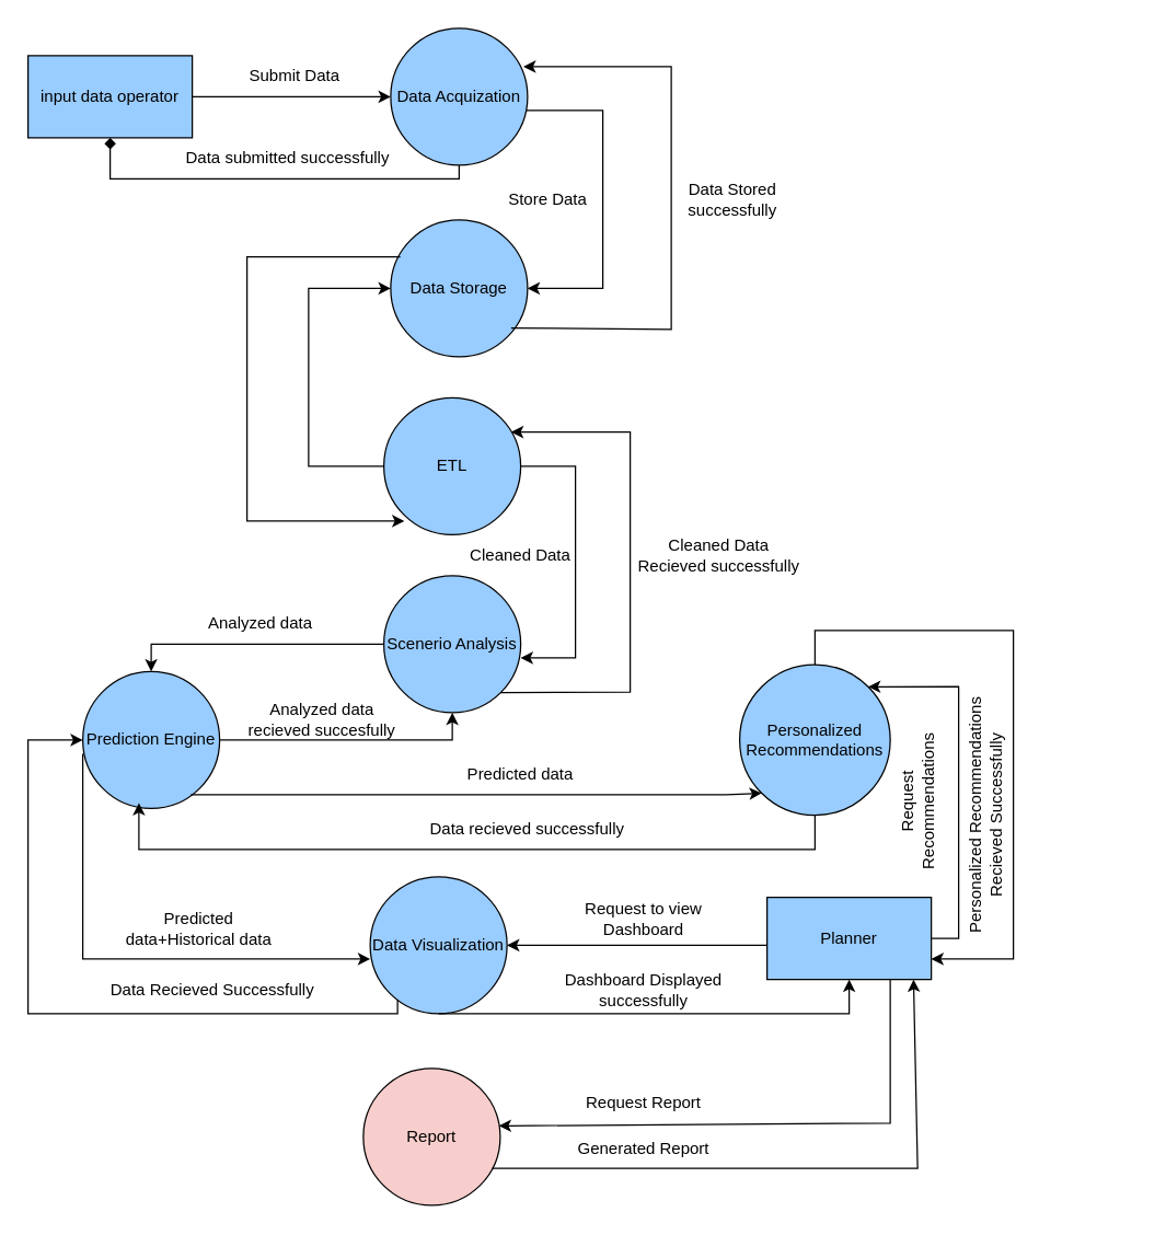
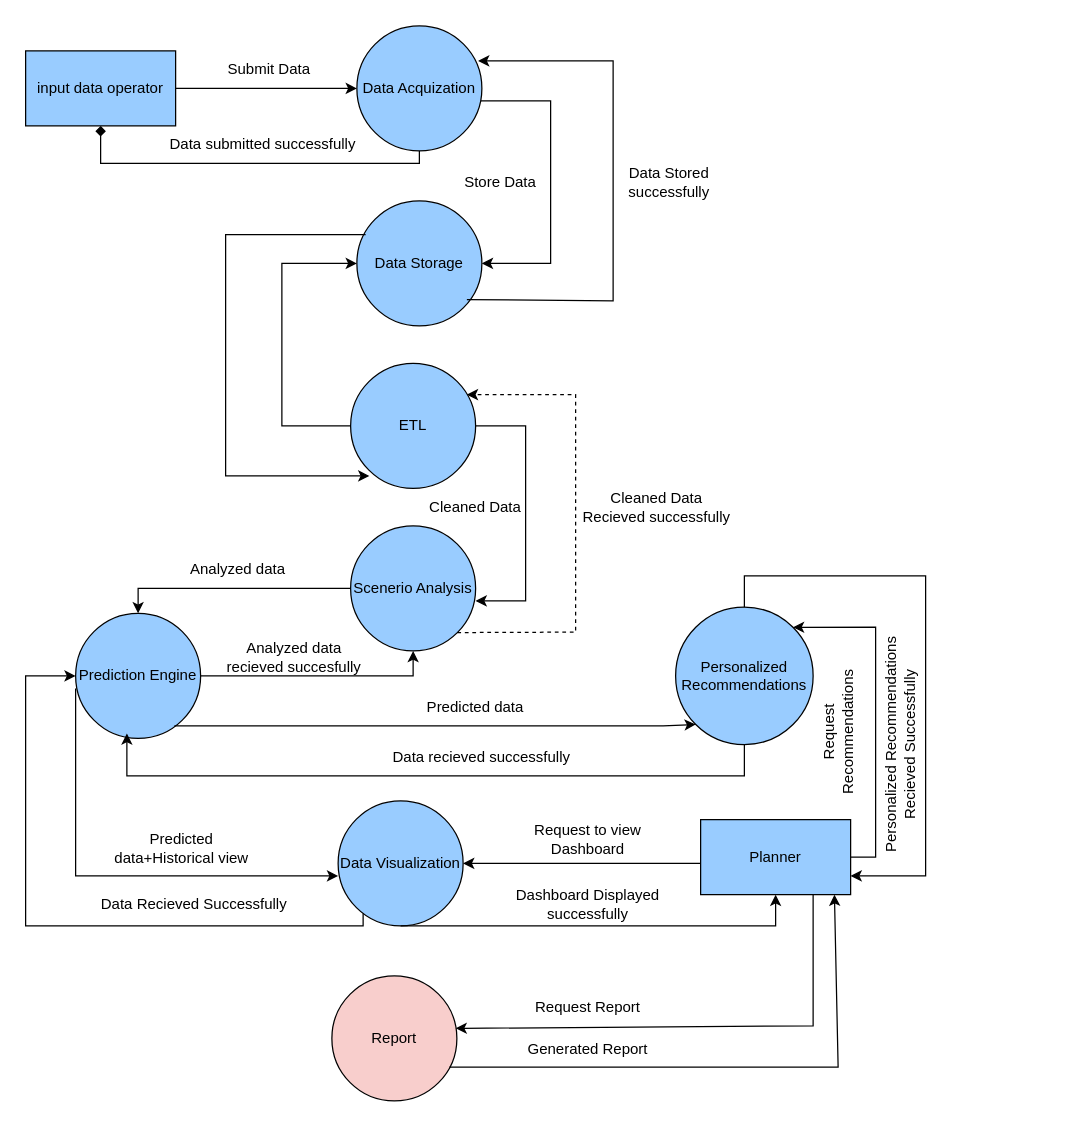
  <mxCell id="0" />
  <mxCell id="1" parent="0" />
  <mxCell id="2" value="" style="edgeStyle=orthogonalEdgeStyle;rounded=0;orthogonalLoop=1;jettySize=auto;html=1;" parent="1" source="3" edge="1"><mxGeometry relative="1" as="geometry"><mxPoint x="285" y="70" as="targetPoint" /></mxGeometry></mxCell>
  <mxCell id="3" value="input data operator" style="rounded=0;whiteSpace=wrap;html=1;fillColor=#99CCFF;" parent="1" vertex="1"><mxGeometry x="20" y="40" width="120" height="60" as="geometry" /></mxCell>
  <mxCell id="4" value="" style="edgeStyle=orthogonalEdgeStyle;rounded=0;orthogonalLoop=1;jettySize=auto;html=1;entryX=0.5;entryY=1;entryDx=0;entryDy=0;endArrow=diamond;" parent="1" source="6" target="3" edge="1"><mxGeometry relative="1" as="geometry"><mxPoint x="70" y="130" as="targetPoint" /><Array as="points"><mxPoint x="335" y="130" /><mxPoint x="80" y="130" /></Array></mxGeometry></mxCell>
  <mxCell id="5" value="" style="edgeStyle=orthogonalEdgeStyle;rounded=0;orthogonalLoop=1;jettySize=auto;html=1;entryX=1;entryY=0.5;entryDx=0;entryDy=0;" parent="1" source="6" target="7" edge="1"><mxGeometry relative="1" as="geometry"><mxPoint x="440" y="220" as="targetPoint" /><Array as="points"><mxPoint x="440" y="80" /><mxPoint x="440" y="210" /></Array></mxGeometry></mxCell>
  <mxCell id="6" value="Data Acquization" style="ellipse;whiteSpace=wrap;html=1;aspect=fixed;fillColor=#99CCFF;" parent="1" vertex="1"><mxGeometry x="285" y="20" width="100" height="100" as="geometry" /></mxCell>
  <mxCell id="7" value="Data Storage" style="ellipse;whiteSpace=wrap;html=1;aspect=fixed;fillColor=#99CCFF;" parent="1" vertex="1"><mxGeometry x="285" y="160" width="100" height="100" as="geometry" /></mxCell>
  <mxCell id="8" value="ETL" style="ellipse;whiteSpace=wrap;html=1;aspect=fixed;fillColor=#99CCFF;" parent="1" vertex="1"><mxGeometry x="280" y="290" width="100" height="100" as="geometry" /></mxCell>
  <mxCell id="9" value="Scenerio Analysis" style="ellipse;whiteSpace=wrap;html=1;aspect=fixed;fillColor=#99CCFF;" parent="1" vertex="1"><mxGeometry x="280" y="420" width="100" height="100" as="geometry" /></mxCell>
  <mxCell id="10" value="Prediction Engine" style="ellipse;whiteSpace=wrap;html=1;aspect=fixed;fillColor=#99CCFF;" parent="1" vertex="1"><mxGeometry x="60" y="490" width="100" height="100" as="geometry" /></mxCell>
  <mxCell id="11" value="Personalized Recommendations" style="ellipse;whiteSpace=wrap;html=1;aspect=fixed;fillColor=#99CCFF;" parent="1" vertex="1"><mxGeometry x="540" y="485" width="110" height="110" as="geometry" /></mxCell>
  <mxCell id="12" value="Data Visualization" style="ellipse;whiteSpace=wrap;html=1;aspect=fixed;fillColor=#99CCFF;" parent="1" vertex="1"><mxGeometry x="270" y="640" width="100" height="100" as="geometry" /></mxCell>
  <mxCell id="13" value="Report" style="ellipse;whiteSpace=wrap;html=1;aspect=fixed;fillColor=#f8cecc;" parent="1" vertex="1"><mxGeometry x="265" y="780" width="100" height="100" as="geometry" /></mxCell>
  <mxCell id="14" value="Planner" style="rounded=0;whiteSpace=wrap;html=1;fillColor=#99CCFF;" parent="1" vertex="1"><mxGeometry x="560" y="655" width="120" height="60" as="geometry" /></mxCell>
  <mxCell id="15" value="Submit Data" style="text;html=1;align=center;verticalAlign=middle;whiteSpace=wrap;rounded=0;" parent="1" vertex="1"><mxGeometry x="180" y="40" width="70" height="30" as="geometry" /></mxCell>
  <mxCell id="16" value="Data submitted successfully" style="text;html=1;align=center;verticalAlign=middle;whiteSpace=wrap;rounded=0;" parent="1" vertex="1"><mxGeometry x="120" y="100" width="180" height="30" as="geometry" /></mxCell>
  <mxCell id="17" value="Store Data" style="text;html=1;align=center;verticalAlign=middle;whiteSpace=wrap;rounded=0;" parent="1" vertex="1"><mxGeometry x="365" y="130" width="70" height="30" as="geometry" /></mxCell>
  <mxCell id="18" value="" style="endArrow=classic;html=1;rounded=0;entryX=0.97;entryY=0.28;entryDx=0;entryDy=0;entryPerimeter=0;exitX=0.88;exitY=0.79;exitDx=0;exitDy=0;exitPerimeter=0;" parent="1" source="7" target="6" edge="1"><mxGeometry width="50" height="50" relative="1" as="geometry"><mxPoint x="380" y="240" as="sourcePoint" /><mxPoint x="490" y="40" as="targetPoint" /><Array as="points"><mxPoint x="490" y="240" /><mxPoint x="490" y="48" /></Array></mxGeometry></mxCell>
  <mxCell id="19" value="Data Stored successfully" style="text;html=1;align=center;verticalAlign=middle;whiteSpace=wrap;rounded=0;" parent="1" vertex="1"><mxGeometry x="470" y="130" width="130" height="30" as="geometry" /></mxCell>
  <mxCell id="20" value="Cleaned Data" style="text;html=1;align=center;verticalAlign=middle;whiteSpace=wrap;rounded=0;" parent="1" vertex="1"><mxGeometry x="340" y="390" width="80" height="30" as="geometry" /></mxCell>
  <mxCell id="21" value="" style="endArrow=classic;html=1;rounded=0;exitX=0;exitY=0.5;exitDx=0;exitDy=0;entryX=0;entryY=0.5;entryDx=0;entryDy=0;" parent="1" edge="1"><mxGeometry width="50" height="50" relative="1" as="geometry"><mxPoint x="280" y="340" as="sourcePoint" /><mxPoint x="285" y="210" as="targetPoint" /><Array as="points"><mxPoint x="240" y="340" /><mxPoint x="225" y="340" /><mxPoint x="225" y="300" /><mxPoint x="225" y="250" /><mxPoint x="225" y="210" /></Array></mxGeometry></mxCell>
  <mxCell id="22" value="" style="endArrow=classic;html=1;rounded=0;exitX=0.07;exitY=0.27;exitDx=0;exitDy=0;exitPerimeter=0;" parent="1" source="7" edge="1"><mxGeometry width="50" height="50" relative="1" as="geometry"><mxPoint x="340" y="330" as="sourcePoint" /><mxPoint x="295" y="380" as="targetPoint" /><Array as="points"><mxPoint x="180" y="187" /><mxPoint x="180" y="380" /></Array></mxGeometry></mxCell>
  <mxCell id="23" value="" style="endArrow=classic;html=1;rounded=0;exitX=1;exitY=0.5;exitDx=0;exitDy=0;" parent="1" source="8" edge="1"><mxGeometry width="50" height="50" relative="1" as="geometry"><mxPoint x="340" y="330" as="sourcePoint" /><mxPoint x="380" y="480" as="targetPoint" /><Array as="points"><mxPoint x="420" y="340" /><mxPoint x="420" y="410" /><mxPoint x="420" y="480" /></Array></mxGeometry></mxCell>
- <mxCell id="24" value="" style="endArrow=classic;html=1;rounded=0;exitX=1;exitY=1;exitDx=0;exitDy=0;entryX=0.93;entryY=0.25;entryDx=0;entryDy=0;entryPerimeter=0;" parent="1" source="9" target="8" edge="1"><mxGeometry width="50" height="50" relative="1" as="geometry"><mxPoint x="340" y="330" as="sourcePoint" /><mxPoint x="460" y="310" as="targetPoint" /><Array as="points"><mxPoint x="460" y="505" /><mxPoint x="460" y="315" /></Array></mxGeometry></mxCell>
+ <mxCell id="24" value="" style="endArrow=classic;html=1;rounded=0;exitX=1;exitY=1;exitDx=0;exitDy=0;entryX=0.93;entryY=0.25;entryDx=0;entryDy=0;entryPerimeter=0;dashed=1;" parent="1" source="9" target="8" edge="1"><mxGeometry width="50" height="50" relative="1" as="geometry"><mxPoint x="340" y="330" as="sourcePoint" /><mxPoint x="460" y="310" as="targetPoint" /><Array as="points"><mxPoint x="460" y="505" /><mxPoint x="460" y="315" /></Array></mxGeometry></mxCell>
  <mxCell id="25" value="Cleaned Data&lt;br&gt;Recieved successfully" style="text;html=1;align=center;verticalAlign=middle;whiteSpace=wrap;rounded=0;" parent="1" vertex="1"><mxGeometry x="460" y="390" width="130" height="30" as="geometry" /></mxCell>
  <mxCell id="26" value="" style="endArrow=classic;html=1;rounded=0;entryX=0.5;entryY=0;entryDx=0;entryDy=0;exitX=0;exitY=0.5;exitDx=0;exitDy=0;" parent="1" source="9" target="10" edge="1"><mxGeometry width="50" height="50" relative="1" as="geometry"><mxPoint x="270" y="470" as="sourcePoint" /><mxPoint x="220" y="550" as="targetPoint" /><Array as="points"><mxPoint x="160" y="470" /><mxPoint x="110" y="470" /></Array></mxGeometry></mxCell>
  <mxCell id="27" value="Analyzed data" style="text;html=1;align=center;verticalAlign=middle;whiteSpace=wrap;rounded=0;" parent="1" vertex="1"><mxGeometry x="150" y="440" width="80" height="30" as="geometry" /></mxCell>
  <mxCell id="28" value="" style="endArrow=classic;html=1;rounded=0;exitX=1;exitY=0.5;exitDx=0;exitDy=0;entryX=0.5;entryY=1;entryDx=0;entryDy=0;" parent="1" source="10" target="9" edge="1"><mxGeometry width="50" height="50" relative="1" as="geometry"><mxPoint x="340" y="530" as="sourcePoint" /><mxPoint x="370" y="550" as="targetPoint" /><Array as="points"><mxPoint x="330" y="540" /></Array></mxGeometry></mxCell>
  <mxCell id="29" value="Analyzed data recieved succesfully" style="text;html=1;align=center;verticalAlign=middle;whiteSpace=wrap;rounded=0;" parent="1" vertex="1"><mxGeometry x="180" y="510" width="110" height="30" as="geometry" /></mxCell>
  <mxCell id="30" value="" style="endArrow=classic;html=1;rounded=0;entryX=0;entryY=1;entryDx=0;entryDy=0;exitX=0.79;exitY=0.9;exitDx=0;exitDy=0;exitPerimeter=0;" parent="1" source="10" target="11" edge="1"><mxGeometry width="50" height="50" relative="1" as="geometry"><mxPoint x="160" y="557" as="sourcePoint" /><mxPoint x="390" y="580" as="targetPoint" /><Array as="points"><mxPoint x="340" y="580" /><mxPoint x="450" y="580" /><mxPoint x="530" y="580" /></Array></mxGeometry></mxCell>
  <mxCell id="31" value="Predicted data" style="text;html=1;align=center;verticalAlign=middle;whiteSpace=wrap;rounded=0;" parent="1" vertex="1"><mxGeometry x="340" y="550" width="80" height="30" as="geometry" /></mxCell>
  <mxCell id="32" value="" style="endArrow=classic;html=1;rounded=0;exitX=0.5;exitY=1;exitDx=0;exitDy=0;entryX=0.41;entryY=0.96;entryDx=0;entryDy=0;entryPerimeter=0;" parent="1" source="11" target="10" edge="1"><mxGeometry width="50" height="50" relative="1" as="geometry"><mxPoint x="340" y="630" as="sourcePoint" /><mxPoint x="100" y="620" as="targetPoint" /><Array as="points"><mxPoint x="595" y="620" /><mxPoint x="350" y="620" /><mxPoint x="101" y="620" /></Array></mxGeometry></mxCell>
  <mxCell id="33" value="Data recieved successfully" style="text;html=1;align=center;verticalAlign=middle;whiteSpace=wrap;rounded=0;" parent="1" vertex="1"><mxGeometry x="310" y="590" width="150" height="30" as="geometry" /></mxCell>
  <mxCell id="34" value="" style="endArrow=classic;html=1;rounded=0;exitX=0;exitY=0.583;exitDx=0;exitDy=0;entryX=1;entryY=0.5;entryDx=0;entryDy=0;exitPerimeter=0;" parent="1" source="14" target="12" edge="1"><mxGeometry width="50" height="50" relative="1" as="geometry"><mxPoint x="340" y="630" as="sourcePoint" /><mxPoint x="390" y="580" as="targetPoint" /></mxGeometry></mxCell>
  <mxCell id="35" value="Request to view Dashboard" style="text;html=1;align=center;verticalAlign=middle;whiteSpace=wrap;rounded=0;" parent="1" vertex="1"><mxGeometry x="420" y="656" width="100" height="30" as="geometry" /></mxCell>
  <mxCell id="36" value="" style="endArrow=classic;html=1;rounded=0;exitX=0.5;exitY=1;exitDx=0;exitDy=0;entryX=0.5;entryY=1;entryDx=0;entryDy=0;" parent="1" source="12" target="14" edge="1"><mxGeometry width="50" height="50" relative="1" as="geometry"><mxPoint x="340" y="630" as="sourcePoint" /><mxPoint x="630" y="740" as="targetPoint" /><Array as="points"><mxPoint x="620" y="740" /></Array></mxGeometry></mxCell>
  <mxCell id="37" value="Dashboard Displayed successfully" style="text;html=1;align=center;verticalAlign=middle;whiteSpace=wrap;rounded=0;" parent="1" vertex="1"><mxGeometry x="405" y="708" width="130" height="30" as="geometry" /></mxCell>
  <mxCell id="38" value="" style="endArrow=classic;html=1;rounded=0;entryX=0.99;entryY=0.42;entryDx=0;entryDy=0;entryPerimeter=0;exitX=0.75;exitY=1;exitDx=0;exitDy=0;" parent="1" source="14" target="13" edge="1"><mxGeometry width="50" height="50" relative="1" as="geometry"><mxPoint x="650" y="720" as="sourcePoint" /><mxPoint x="370" y="840" as="targetPoint" /><Array as="points"><mxPoint x="650" y="820" /></Array></mxGeometry></mxCell>
  <mxCell id="39" value="Request Report" style="text;html=1;align=center;verticalAlign=middle;whiteSpace=wrap;rounded=0;" parent="1" vertex="1"><mxGeometry x="420" y="790" width="100" height="30" as="geometry" /></mxCell>
  <mxCell id="40" value="" style="endArrow=classic;html=1;rounded=0;exitX=0.94;exitY=0.73;exitDx=0;exitDy=0;exitPerimeter=0;entryX=0.892;entryY=1;entryDx=0;entryDy=0;entryPerimeter=0;" parent="1" source="13" target="14" edge="1"><mxGeometry width="50" height="50" relative="1" as="geometry"><mxPoint x="340" y="730" as="sourcePoint" /><mxPoint x="680" y="853" as="targetPoint" /><Array as="points"><mxPoint x="670" y="853" /></Array></mxGeometry></mxCell>
  <mxCell id="41" value="Generated Report" style="text;html=1;align=center;verticalAlign=middle;whiteSpace=wrap;rounded=0;" parent="1" vertex="1"><mxGeometry x="420" y="824" width="100" height="30" as="geometry" /></mxCell>
  <mxCell id="42" value="" style="endArrow=classic;html=1;rounded=0;" parent="1" edge="1"><mxGeometry width="50" height="50" relative="1" as="geometry"><mxPoint x="60" y="550" as="sourcePoint" /><mxPoint x="270" y="700" as="targetPoint" /><Array as="points"><mxPoint x="60" y="700" /></Array></mxGeometry></mxCell>
- <mxCell id="43" value="Predicted data+Historical data" style="text;html=1;align=center;verticalAlign=middle;whiteSpace=wrap;rounded=0;" parent="1" vertex="1"><mxGeometry x="90" y="663" width="110" height="30" as="geometry" /></mxCell>
+ <mxCell id="43" value="Predicted data+Historical view" style="text;html=1;align=center;verticalAlign=middle;whiteSpace=wrap;rounded=0;" parent="1" vertex="1"><mxGeometry x="90" y="663" width="110" height="30" as="geometry" /></mxCell>
  <mxCell id="44" value="" style="endArrow=classic;html=1;rounded=0;entryX=0;entryY=0.5;entryDx=0;entryDy=0;" parent="1" target="10" edge="1"><mxGeometry width="50" height="50" relative="1" as="geometry"><mxPoint x="290" y="730" as="sourcePoint" /><mxPoint x="20" y="740" as="targetPoint" /><Array as="points"><mxPoint x="290" y="740" /><mxPoint x="260" y="740" /><mxPoint x="170" y="740" /><mxPoint x="20" y="740" /><mxPoint x="20" y="540" /></Array></mxGeometry></mxCell>
  <mxCell id="45" value="Data Recieved Successfully" style="text;html=1;align=center;verticalAlign=middle;whiteSpace=wrap;rounded=0;" parent="1" vertex="1"><mxGeometry x="75" y="708" width="160" height="30" as="geometry" /></mxCell>
  <mxCell id="46" value="" style="endArrow=classic;html=1;rounded=0;exitX=1;exitY=0.5;exitDx=0;exitDy=0;entryX=1;entryY=0;entryDx=0;entryDy=0;" edge="1" parent="1" source="14" target="11"><mxGeometry width="50" height="50" relative="1" as="geometry"><mxPoint x="340" y="740" as="sourcePoint" /><mxPoint x="700" y="490" as="targetPoint" /><Array as="points"><mxPoint x="700" y="685" /><mxPoint x="700" y="501" /></Array></mxGeometry></mxCell>
  <mxCell id="47" value="Request Recommendations" style="text;html=1;align=center;verticalAlign=middle;whiteSpace=wrap;rounded=0;rotation=-90;" vertex="1" parent="1"><mxGeometry x="620" y="570" width="100" height="30" as="geometry" /></mxCell>
  <mxCell id="48" value="" style="endArrow=classic;html=1;rounded=0;exitX=0.5;exitY=0;exitDx=0;exitDy=0;entryX=1;entryY=0.75;entryDx=0;entryDy=0;" edge="1" parent="1" source="11" target="14"><mxGeometry width="50" height="50" relative="1" as="geometry"><mxPoint x="340" y="540" as="sourcePoint" /><mxPoint x="740" y="700" as="targetPoint" /><Array as="points"><mxPoint x="595" y="460" /><mxPoint x="740" y="460" /><mxPoint x="740" y="700" /></Array></mxGeometry></mxCell>
  <mxCell id="49" value="Personalized Recommendations Recieved Successfully" style="text;html=1;align=center;verticalAlign=middle;whiteSpace=wrap;rounded=0;rotation=-90;" vertex="1" parent="1"><mxGeometry x="610" y="580" width="220" height="30" as="geometry" /></mxCell>
